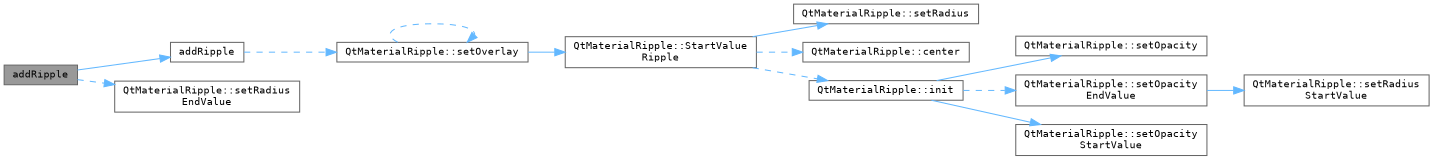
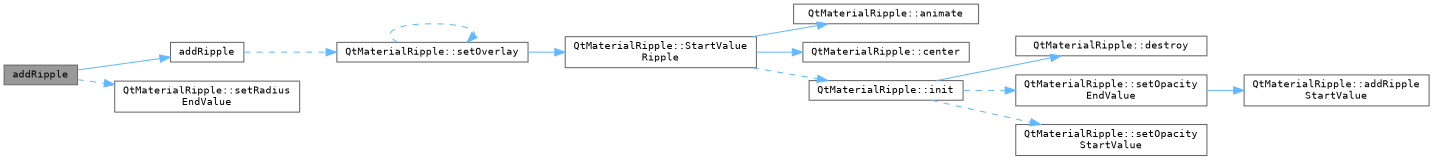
  digraph {
    fontname="DejaVu Sans Mono"
    rankdir=LR
    node [color=grey40 fillcolor=white fontname="DejaVu Sans Mono" fontsize=10 shape=box style=filled]
    edge [color=steelblue1 fontname="DejaVu Sans Mono" fontsize=10 labelfontname=Helvetica labelfontsize=10 style=solid]
    n1 [color=gray40 fillcolor=grey60 fontcolor=black height=0.2 label=addRipple width=0.4]
    n2 [height=0.2 label=addRipple width=0.4]
    n3 [height=0.2 label="QtMaterialRipple::setRadius\lEndValue" width=0.4]
    n4 [height=0.2 label="QtMaterialRipple::setOverlay" width=0.4]
    n5 [height=0.2 label="QtMaterialRipple::StartValue\lRipple" width=0.4]
-   n6 [height=0.2 label="QtMaterialRipple::setRadius" width=0.4]
+   n6 [height=0.2 label="QtMaterialRipple::animate" width=0.4]
    n7 [height=0.2 label="QtMaterialRipple::center" width=0.4]
    n8 [height=0.2 label="QtMaterialRipple::init" width=0.4]
-   n9 [height=0.2 label="QtMaterialRipple::setOpacity" width=0.4]
+   n9 [height=0.2 label="QtMaterialRipple::destroy" width=0.4]
    n10 [height=0.2 label="QtMaterialRipple::setOpacity\lEndValue" width=0.4]
    n11 [height=0.2 label="QtMaterialRipple::setOpacity\lStartValue" width=0.4]
-   n12 [height=0.2 label="QtMaterialRipple::setRadius\lStartValue" width=0.4]
+   n12 [height=0.2 label="QtMaterialRipple::addRipple\lStartValue" width=0.4]
    n1 -> n2
    n1 -> n3 [style=dashed]
    n2 -> n4 [style=dashed]
    n4 -> n4 [style=dashed]
    n4 -> n5
    n5 -> n6
-   n5 -> n7 [style=dashed]
+   n5 -> n7
    n5 -> n8 [style=dashed]
    n8 -> n9
    n8 -> n10 [style=dashed]
-   n8 -> n11
+   n8 -> n11 [style=dashed]
    n10 -> n12
  }
